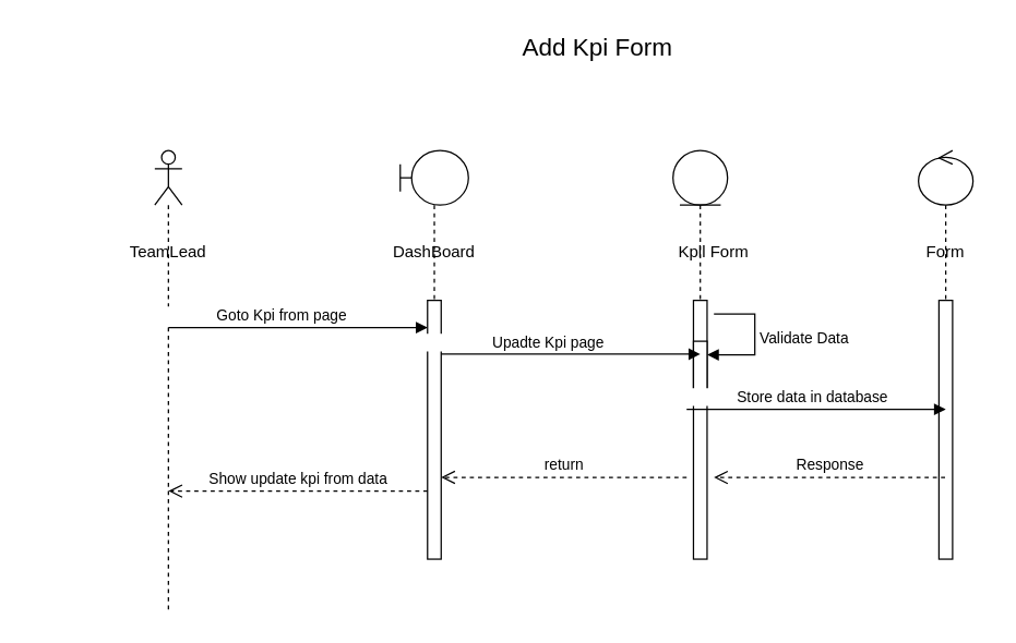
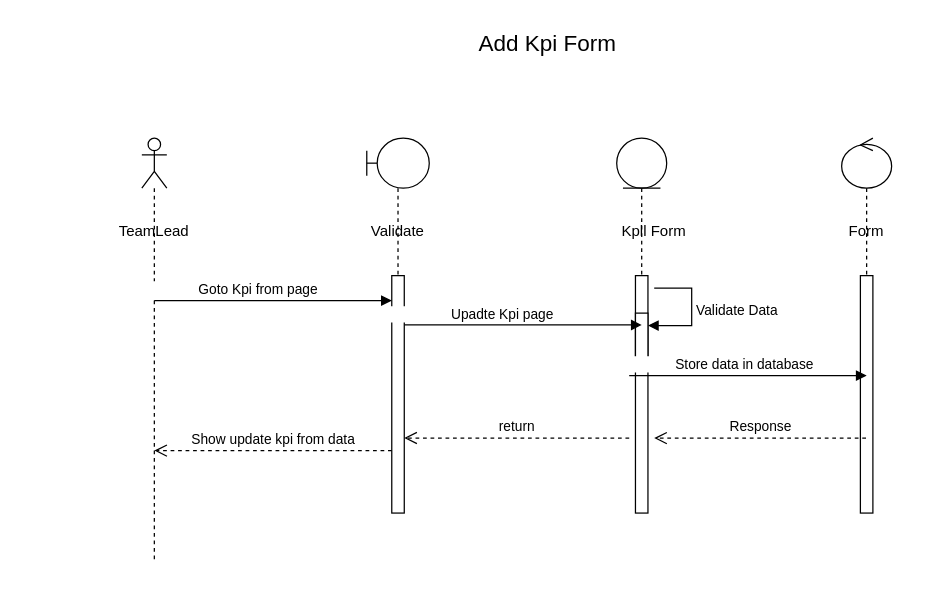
  <mxCell id="0" />
  <mxCell id="1" parent="0" />
  <mxCell id="2" value="" style="shape=umlLifeline;perimeter=lifelinePerimeter;whiteSpace=wrap;html=1;container=1;dropTarget=0;collapsible=0;recursiveResize=0;outlineConnect=0;portConstraint=eastwest;newEdgeStyle={&quot;curved&quot;:0,&quot;rounded&quot;:0};participant=umlActor;" vertex="1" parent="1"><mxGeometry x="40" y="110" width="20" height="340" as="geometry" /></mxCell>
  <mxCell id="3" value="TeamLead" style="text;html=1;align=center;verticalAlign=middle;whiteSpace=wrap;rounded=0;" vertex="1" parent="1"><mxGeometry x="20" y="170" width="60" height="30" as="geometry" /></mxCell>
  <mxCell id="4" value="" style="shape=umlLifeline;perimeter=lifelinePerimeter;whiteSpace=wrap;html=1;container=1;dropTarget=0;collapsible=0;recursiveResize=0;outlineConnect=0;portConstraint=eastwest;newEdgeStyle={&quot;curved&quot;:0,&quot;rounded&quot;:0};participant=umlBoundary;" vertex="1" parent="1"><mxGeometry x="220" y="110" width="50" height="300" as="geometry" /></mxCell>
  <mxCell id="5" value="" style="html=1;points=[[0,0,0,0,5],[0,1,0,0,-5],[1,0,0,0,5],[1,1,0,0,-5]];perimeter=orthogonalPerimeter;outlineConnect=0;targetShapes=umlLifeline;portConstraint=eastwest;newEdgeStyle={&quot;curved&quot;:0,&quot;rounded&quot;:0};" vertex="1" parent="4"><mxGeometry x="20" y="110" width="10" height="190" as="geometry" /></mxCell>
  <mxCell id="6" value="" style="shape=umlLifeline;perimeter=lifelinePerimeter;whiteSpace=wrap;html=1;container=1;dropTarget=0;collapsible=0;recursiveResize=0;outlineConnect=0;portConstraint=eastwest;newEdgeStyle={&quot;curved&quot;:0,&quot;rounded&quot;:0};participant=umlControl;" vertex="1" parent="1"><mxGeometry x="600" y="110" width="40" height="300" as="geometry" /></mxCell>
  <mxCell id="7" value="" style="html=1;points=[[0,0,0,0,5],[0,1,0,0,-5],[1,0,0,0,5],[1,1,0,0,-5]];perimeter=orthogonalPerimeter;outlineConnect=0;targetShapes=umlLifeline;portConstraint=eastwest;newEdgeStyle={&quot;curved&quot;:0,&quot;rounded&quot;:0};" vertex="1" parent="6"><mxGeometry x="15" y="110" width="10" height="190" as="geometry" /></mxCell>
  <mxCell id="8" value="Kpll Form" style="text;html=1;align=center;verticalAlign=middle;whiteSpace=wrap;rounded=0;" vertex="1" parent="1"><mxGeometry x="420" y="170" width="60" height="30" as="geometry" /></mxCell>
- <mxCell id="9" value="DashBoard" style="text;html=1;align=center;verticalAlign=middle;whiteSpace=wrap;rounded=0;" vertex="1" parent="1"><mxGeometry x="215" y="170" width="60" height="30" as="geometry" /></mxCell>
+ <mxCell id="9" value="Validate" style="text;html=1;align=center;verticalAlign=middle;whiteSpace=wrap;rounded=0;" vertex="1" parent="1"><mxGeometry x="215" y="170" width="60" height="30" as="geometry" /></mxCell>
  <mxCell id="10" value="" style="shape=umlLifeline;perimeter=lifelinePerimeter;whiteSpace=wrap;html=1;container=1;dropTarget=0;collapsible=0;recursiveResize=0;outlineConnect=0;portConstraint=eastwest;newEdgeStyle={&quot;curved&quot;:0,&quot;rounded&quot;:0};participant=umlEntity;" vertex="1" parent="1"><mxGeometry x="420" y="110" width="40" height="300" as="geometry" /></mxCell>
  <mxCell id="11" value="" style="html=1;points=[[0,0,0,0,5],[0,1,0,0,-5],[1,0,0,0,5],[1,1,0,0,-5]];perimeter=orthogonalPerimeter;outlineConnect=0;targetShapes=umlLifeline;portConstraint=eastwest;newEdgeStyle={&quot;curved&quot;:0,&quot;rounded&quot;:0};" vertex="1" parent="10"><mxGeometry x="15" y="110" width="10" height="190" as="geometry" /></mxCell>
  <mxCell id="12" value="" style="html=1;points=[[0,0,0,0,5],[0,1,0,0,-5],[1,0,0,0,5],[1,1,0,0,-5]];perimeter=orthogonalPerimeter;outlineConnect=0;targetShapes=umlLifeline;portConstraint=eastwest;newEdgeStyle={&quot;curved&quot;:0,&quot;rounded&quot;:0};" vertex="1" parent="10"><mxGeometry x="15" y="140" width="10" height="40" as="geometry" /></mxCell>
  <mxCell id="13" value="Validate Data" style="html=1;align=left;spacingLeft=2;endArrow=block;rounded=0;edgeStyle=orthogonalEdgeStyle;curved=0;rounded=0;" edge="1" parent="10" target="12"><mxGeometry relative="1" as="geometry"><mxPoint x="30" y="120" as="sourcePoint" /><Array as="points"><mxPoint x="60" y="150" /></Array></mxGeometry></mxCell>
  <mxCell id="14" value="Form" style="text;html=1;align=center;verticalAlign=middle;whiteSpace=wrap;rounded=0;" vertex="1" parent="1"><mxGeometry x="590" y="170" width="60" height="30" as="geometry" /></mxCell>
  <mxCell id="15" value="&amp;nbsp; &amp;nbsp; &amp;nbsp; &amp;nbsp; &amp;nbsp; &amp;nbsp; &amp;nbsp; &amp;nbsp; &amp;nbsp; &amp;nbsp; &amp;nbsp; &amp;nbsp; &amp;nbsp; &amp;nbsp; &amp;nbsp; &amp;nbsp; &amp;nbsp; &amp;nbsp; &amp;nbsp; &amp;nbsp; &amp;nbsp; &amp;nbsp; &amp;nbsp; &amp;nbsp; &amp;nbsp; &amp;nbsp; Goto Kpi from page&amp;nbsp;" style="html=1;verticalAlign=bottom;endArrow=block;curved=0;rounded=0;" edge="1" parent="1" target="5"><mxGeometry width="80" relative="1" as="geometry"><mxPoint x="230" y="240" as="sourcePoint" /><mxPoint x="230" y="240" as="targetPoint" /><Array as="points"><mxPoint x="50" y="240" /></Array></mxGeometry></mxCell>
  <mxCell id="16" value="&amp;nbsp; &amp;nbsp; &amp;nbsp; &amp;nbsp; &amp;nbsp; &amp;nbsp; &amp;nbsp; &amp;nbsp; &amp;nbsp; &amp;nbsp; &amp;nbsp; &amp;nbsp; &amp;nbsp; &amp;nbsp; &amp;nbsp; &amp;nbsp; &amp;nbsp; &amp;nbsp; &amp;nbsp; &amp;nbsp; &amp;nbsp; &amp;nbsp; &amp;nbsp; &amp;nbsp; Upadte Kpi page" style="html=1;verticalAlign=bottom;endArrow=block;curved=0;rounded=0;" edge="1" parent="1"><mxGeometry width="80" relative="1" as="geometry"><mxPoint x="430" y="259.5" as="sourcePoint" /><mxPoint x="440" y="259.5" as="targetPoint" /><Array as="points"><mxPoint x="250" y="259.5" /></Array></mxGeometry></mxCell>
  <mxCell id="17" value="&amp;nbsp; &amp;nbsp; &amp;nbsp; &amp;nbsp; &amp;nbsp; &amp;nbsp; &amp;nbsp; &amp;nbsp; &amp;nbsp; &amp;nbsp; &amp;nbsp; &amp;nbsp; &amp;nbsp; &amp;nbsp; &amp;nbsp; &amp;nbsp; &amp;nbsp; &amp;nbsp; &amp;nbsp; &amp;nbsp; &amp;nbsp; &amp;nbsp; &amp;nbsp; &amp;nbsp; &amp;nbsp; &amp;nbsp; &amp;nbsp; &amp;nbsp; &amp;nbsp; Store data in database&amp;nbsp;" style="html=1;verticalAlign=bottom;endArrow=block;curved=0;rounded=0;" edge="1" parent="1"><mxGeometry width="80" relative="1" as="geometry"><mxPoint x="610" y="300" as="sourcePoint" /><mxPoint x="620" y="300" as="targetPoint" /><Array as="points"><mxPoint x="430" y="300" /></Array></mxGeometry></mxCell>
  <mxCell id="18" value="Response" style="html=1;verticalAlign=bottom;endArrow=open;dashed=1;endSize=8;curved=0;rounded=0;" edge="1" parent="1" source="6"><mxGeometry relative="1" as="geometry"><mxPoint x="530" y="350" as="sourcePoint" /><mxPoint x="450" y="350" as="targetPoint" /></mxGeometry></mxCell>
  <mxCell id="19" value="return" style="html=1;verticalAlign=bottom;endArrow=open;dashed=1;endSize=8;curved=0;rounded=0;entryX=1;entryY=0.684;entryDx=0;entryDy=0;entryPerimeter=0;" edge="1" parent="1" target="5"><mxGeometry relative="1" as="geometry"><mxPoint x="430" y="350" as="sourcePoint" /><mxPoint x="260" y="350" as="targetPoint" /></mxGeometry></mxCell>
  <mxCell id="20" value="Show update kpi from data" style="html=1;verticalAlign=bottom;endArrow=open;dashed=1;endSize=8;curved=0;rounded=0;entryX=1;entryY=0.684;entryDx=0;entryDy=0;entryPerimeter=0;" edge="1" parent="1" source="5"><mxGeometry relative="1" as="geometry"><mxPoint x="230" y="360" as="sourcePoint" /><mxPoint x="50" y="360" as="targetPoint" /><Array as="points"><mxPoint x="110" y="360" /></Array></mxGeometry></mxCell>
  <mxCell id="21" value="&lt;font style=&quot;font-size: 18px;&quot;&gt;Add Kpi Form&lt;/font&gt;" style="text;html=1;align=center;verticalAlign=middle;whiteSpace=wrap;rounded=0;" vertex="1" parent="1"><mxGeometry x="110" y="20" width="510" height="30" as="geometry" /></mxCell>
